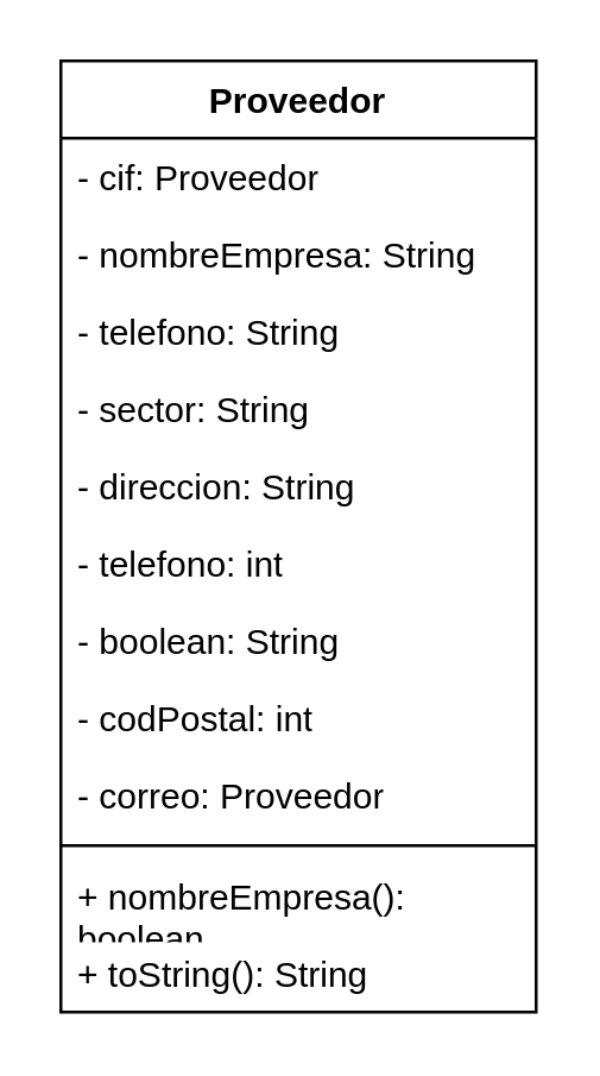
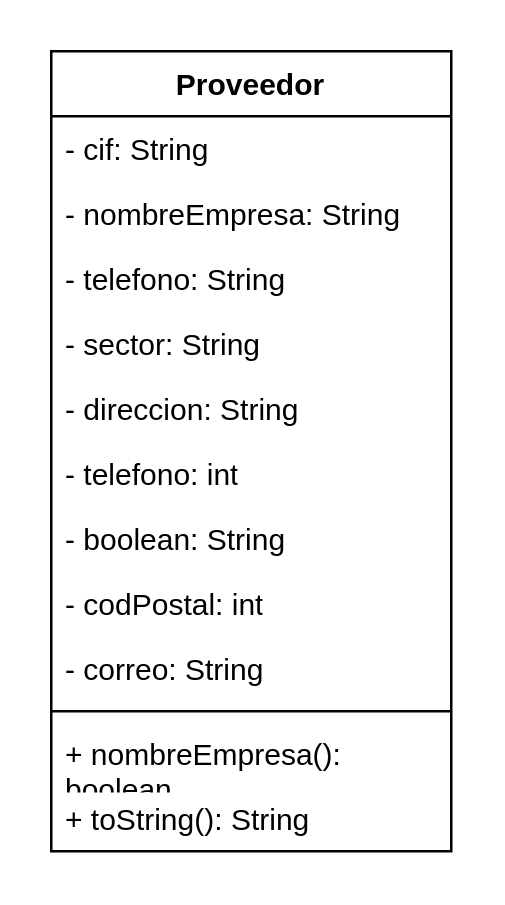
  <mxCell id="0" />
  <mxCell id="1" parent="0" />
  <mxCell id="2" value="Proveedor" style="swimlane;fontStyle=1;align=center;verticalAlign=top;childLayout=stackLayout;horizontal=1;startSize=26;horizontalStack=0;resizeParent=1;resizeParentMax=0;resizeLast=0;collapsible=1;marginBottom=0;whiteSpace=wrap;html=1;" vertex="1" parent="1"><mxGeometry x="20" y="20" width="160" height="320" as="geometry" /></mxCell>
- <mxCell id="3" value="- cif: Proveedor" style="text;strokeColor=none;fillColor=none;align=left;verticalAlign=top;spacingLeft=4;spacingRight=4;overflow=hidden;rotatable=0;points=[[0,0.5],[1,0.5]];portConstraint=eastwest;whiteSpace=wrap;html=1;" vertex="1" parent="2"><mxGeometry y="26" width="160" height="26" as="geometry" /></mxCell>
+ <mxCell id="3" value="- cif: String" style="text;strokeColor=none;fillColor=none;align=left;verticalAlign=top;spacingLeft=4;spacingRight=4;overflow=hidden;rotatable=0;points=[[0,0.5],[1,0.5]];portConstraint=eastwest;whiteSpace=wrap;html=1;" vertex="1" parent="2"><mxGeometry y="26" width="160" height="26" as="geometry" /></mxCell>
  <mxCell id="4" value="- nombreEmpresa: String" style="text;strokeColor=none;fillColor=none;align=left;verticalAlign=top;spacingLeft=4;spacingRight=4;overflow=hidden;rotatable=0;points=[[0,0.5],[1,0.5]];portConstraint=eastwest;whiteSpace=wrap;html=1;" vertex="1" parent="2"><mxGeometry y="52" width="160" height="26" as="geometry" /></mxCell>
  <mxCell id="5" value="- telefono: String" style="text;strokeColor=none;fillColor=none;align=left;verticalAlign=top;spacingLeft=4;spacingRight=4;overflow=hidden;rotatable=0;points=[[0,0.5],[1,0.5]];portConstraint=eastwest;whiteSpace=wrap;html=1;" vertex="1" parent="2"><mxGeometry y="78" width="160" height="26" as="geometry" /></mxCell>
  <mxCell id="6" value="- sector: String" style="text;strokeColor=none;fillColor=none;align=left;verticalAlign=top;spacingLeft=4;spacingRight=4;overflow=hidden;rotatable=0;points=[[0,0.5],[1,0.5]];portConstraint=eastwest;whiteSpace=wrap;html=1;" vertex="1" parent="2"><mxGeometry y="104" width="160" height="26" as="geometry" /></mxCell>
  <mxCell id="7" value="- direccion: String" style="text;strokeColor=none;fillColor=none;align=left;verticalAlign=top;spacingLeft=4;spacingRight=4;overflow=hidden;rotatable=0;points=[[0,0.5],[1,0.5]];portConstraint=eastwest;whiteSpace=wrap;html=1;" vertex="1" parent="2"><mxGeometry y="130" width="160" height="26" as="geometry" /></mxCell>
  <mxCell id="8" value="- telefono: int" style="text;strokeColor=none;fillColor=none;align=left;verticalAlign=top;spacingLeft=4;spacingRight=4;overflow=hidden;rotatable=0;points=[[0,0.5],[1,0.5]];portConstraint=eastwest;whiteSpace=wrap;html=1;" vertex="1" parent="2"><mxGeometry y="156" width="160" height="26" as="geometry" /></mxCell>
  <mxCell id="9" value="- boolean: String" style="text;strokeColor=none;fillColor=none;align=left;verticalAlign=top;spacingLeft=4;spacingRight=4;overflow=hidden;rotatable=0;points=[[0,0.5],[1,0.5]];portConstraint=eastwest;whiteSpace=wrap;html=1;" vertex="1" parent="2"><mxGeometry y="182" width="160" height="26" as="geometry" /></mxCell>
  <mxCell id="10" value="- codPostal: int" style="text;strokeColor=none;fillColor=none;align=left;verticalAlign=top;spacingLeft=4;spacingRight=4;overflow=hidden;rotatable=0;points=[[0,0.5],[1,0.5]];portConstraint=eastwest;whiteSpace=wrap;html=1;" vertex="1" parent="2"><mxGeometry y="208" width="160" height="26" as="geometry" /></mxCell>
- <mxCell id="11" value="- correo: Proveedor" style="text;strokeColor=none;fillColor=none;align=left;verticalAlign=top;spacingLeft=4;spacingRight=4;overflow=hidden;rotatable=0;points=[[0,0.5],[1,0.5]];portConstraint=eastwest;whiteSpace=wrap;html=1;" vertex="1" parent="2"><mxGeometry y="234" width="160" height="26" as="geometry" /></mxCell>
+ <mxCell id="11" value="- correo: String" style="text;strokeColor=none;fillColor=none;align=left;verticalAlign=top;spacingLeft=4;spacingRight=4;overflow=hidden;rotatable=0;points=[[0,0.5],[1,0.5]];portConstraint=eastwest;whiteSpace=wrap;html=1;" vertex="1" parent="2"><mxGeometry y="234" width="160" height="26" as="geometry" /></mxCell>
  <mxCell id="12" value="" style="line;strokeWidth=1;fillColor=none;align=left;verticalAlign=middle;spacingTop=-1;spacingLeft=3;spacingRight=3;rotatable=0;labelPosition=right;points=[];portConstraint=eastwest;strokeColor=inherit;" vertex="1" parent="2"><mxGeometry y="260" width="160" height="8" as="geometry" /></mxCell>
  <mxCell id="13" value="+ nombreEmpresa(): boolean" style="text;strokeColor=none;fillColor=none;align=left;verticalAlign=top;spacingLeft=4;spacingRight=4;overflow=hidden;rotatable=0;points=[[0,0.5],[1,0.5]];portConstraint=eastwest;whiteSpace=wrap;html=1;" vertex="1" parent="2"><mxGeometry y="268" width="160" height="26" as="geometry" /></mxCell>
  <mxCell id="14" value="+ toString(): String" style="text;strokeColor=none;fillColor=none;align=left;verticalAlign=top;spacingLeft=4;spacingRight=4;overflow=hidden;rotatable=0;points=[[0,0.5],[1,0.5]];portConstraint=eastwest;whiteSpace=wrap;html=1;" vertex="1" parent="2"><mxGeometry y="294" width="160" height="26" as="geometry" /></mxCell>
